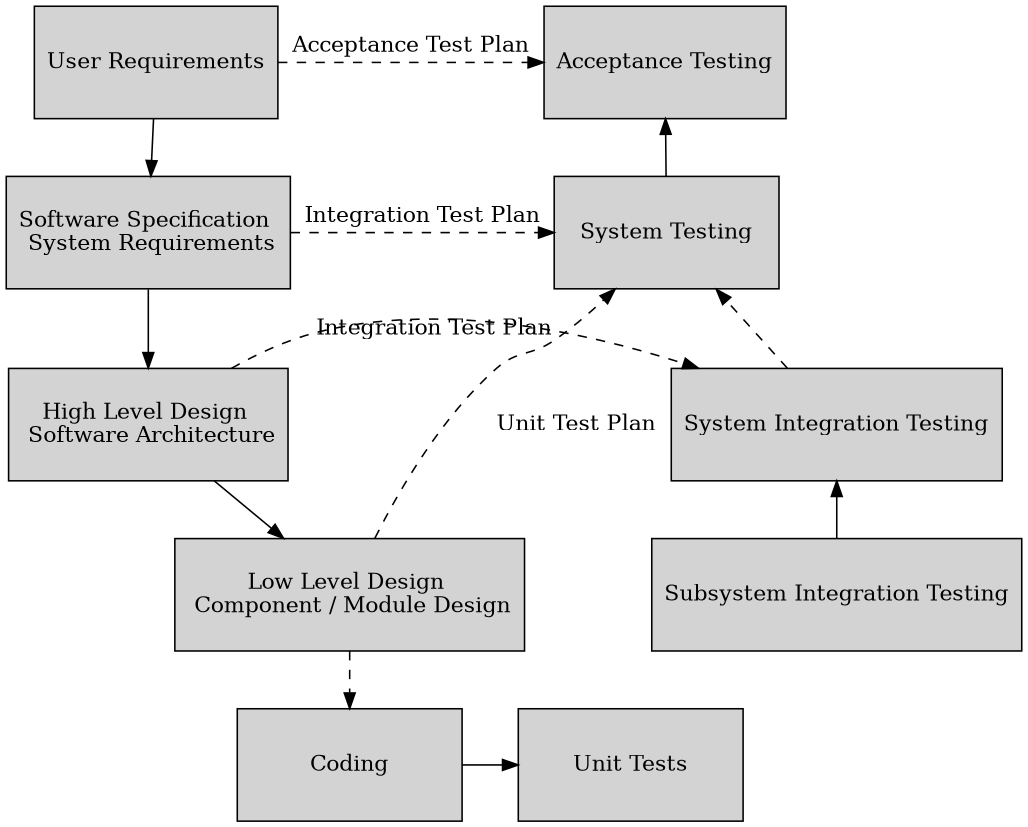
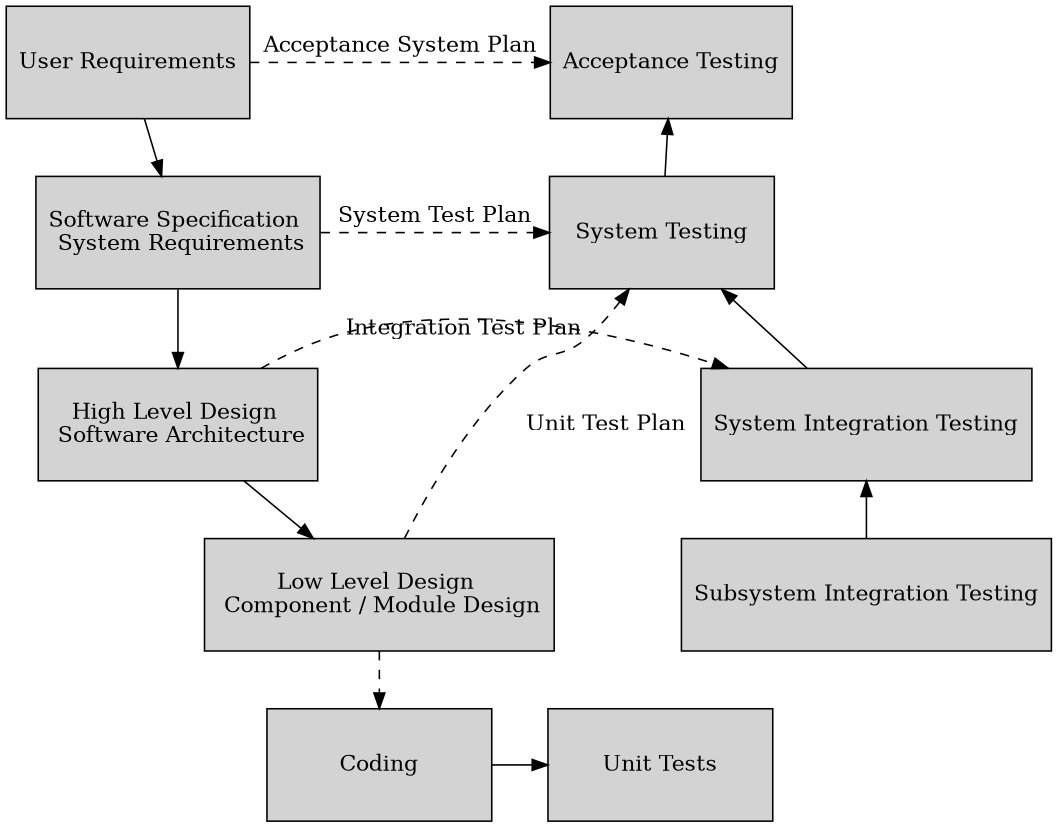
  graph {
    rankdir=TB
    node [fillcolor=lightgrey shape=box style=filled]
    edge [dir=forward]
    n1 [height=1.0 label="User Requirements" width=2.0]
    n2 [height=1.0 label="Acceptance Testing" width=2.0]
    n3 [height=1.0 label="Software Specification \n System Requirements" width=2.0]
    n4 [height=1.0 label="System Testing" width=2.0]
    n5 [height=1.0 label="High Level Design \n Software Architecture" width=2.0]
    n6 [height=1.0 label="System Integration Testing" width=2.0]
    n7 [height=1.0 label="Low Level Design \n Component / Module Design" width=2.0]
    n8 [height=1.0 label="Subsystem Integration Testing" width=2.0]
    n9 [height=1.0 label=Coding width=2.0]
    n10 [height=1.0 label="Unit Tests" width=2.0]
    subgraph sub_1 {
      rank=same
      n1
      n2
    }
    subgraph sub_2 {
      rank=same
      n3
      n4
    }
    subgraph sub_3 {
      rank=same
      n5
      n6
    }
    subgraph sub_4 {
      rank=same
      n7
      n8
    }
    subgraph sub_5 {
      rank=same
      n9
      n10
    }
-   n1 -- n2 [label="Acceptance Test Plan" style=dashed]
+   n1 -- n2 [label="Acceptance System Plan" style=dashed]
    n1 -- n3
-   n3 -- n4 [label="Integration Test Plan" style=dashed]
+   n3 -- n4 [label="System Test Plan" style=dashed]
    n3 -- n5
    n4 -- n2
    n5 -- n6 [label="Integration Test Plan" style=dashed]
    n5 -- n7
-   n6 -- n4 [style=dashed]
+   n6 -- n4
    n7 -- n4 [label="Unit Test Plan" style=dashed]
    n7 -- n9 [style=dashed]
    n8 -- n6
    n9 -- n10
  }
